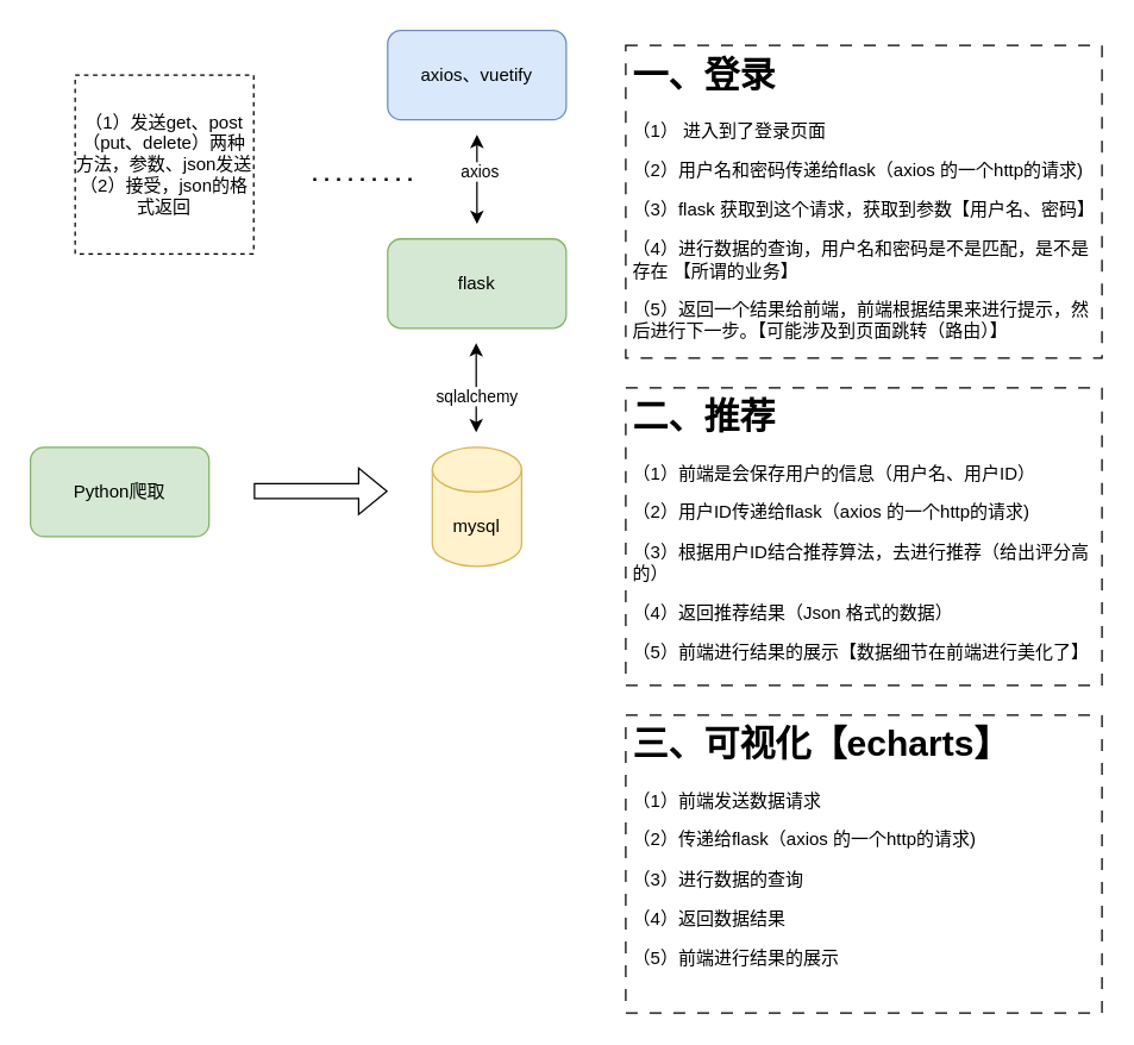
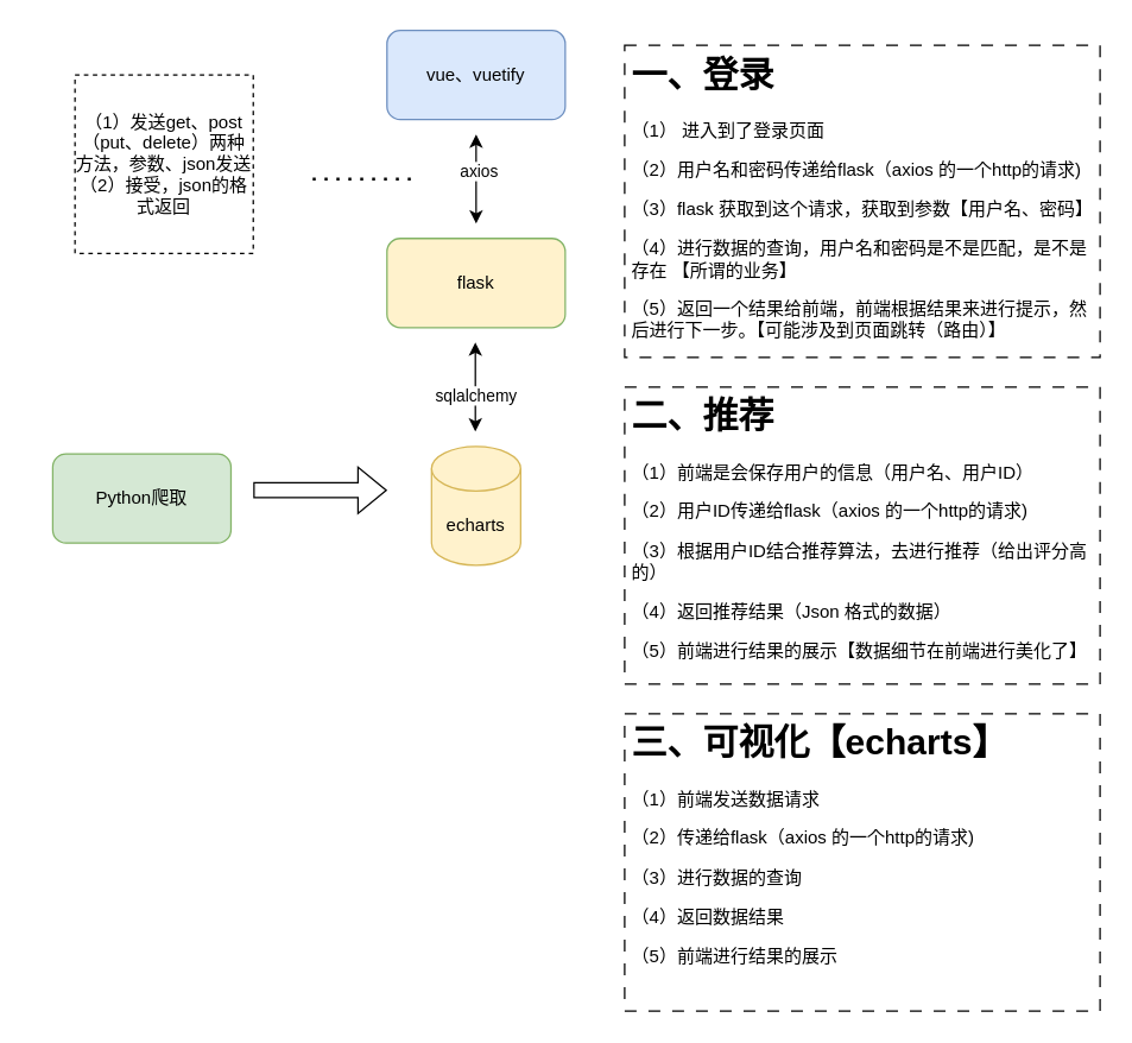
  <mxCell id="0" />
  <mxCell id="1" parent="0" />
- <mxCell id="2" value="axios、vuetify" style="rounded=1;whiteSpace=wrap;html=1;fillColor=#dae8fc;strokeColor=#6c8ebf;" vertex="1" parent="1"><mxGeometry x="260" y="20" width="120" height="60" as="geometry" /></mxCell>
- <mxCell id="3" value="flask" style="rounded=1;whiteSpace=wrap;html=1;fillColor=#d5e8d4;strokeColor=#82b366;" vertex="1" parent="1"><mxGeometry x="260" y="160" width="120" height="60" as="geometry" /></mxCell>
- <mxCell id="4" value="mysql" style="shape=cylinder3;whiteSpace=wrap;html=1;boundedLbl=1;backgroundOutline=1;size=15;fillColor=#fff2cc;strokeColor=#d6b656;" vertex="1" parent="1"><mxGeometry x="290" y="300" width="60" height="80" as="geometry" /></mxCell>
- <mxCell id="5" value="Python爬取" style="rounded=1;whiteSpace=wrap;html=1;fillColor=#d5e8d4;strokeColor=#82b366;" vertex="1" parent="1"><mxGeometry x="20" y="300" width="120" height="60" as="geometry" /></mxCell>
+ <mxCell id="2" value="vue、vuetify" style="rounded=1;whiteSpace=wrap;html=1;fillColor=#dae8fc;strokeColor=#6c8ebf;" vertex="1" parent="1"><mxGeometry x="260" y="20" width="120" height="60" as="geometry" /></mxCell>
+ <mxCell id="3" value="flask" style="rounded=1;whiteSpace=wrap;html=1;fillColor=#fff2cc;strokeColor=#82b366;" vertex="1" parent="1"><mxGeometry x="260" y="160" width="120" height="60" as="geometry" /></mxCell>
+ <mxCell id="4" value="echarts" style="shape=cylinder3;whiteSpace=wrap;html=1;boundedLbl=1;backgroundOutline=1;size=15;fillColor=#fff2cc;strokeColor=#d6b656;" vertex="1" parent="1"><mxGeometry x="290" y="300" width="60" height="80" as="geometry" /></mxCell>
+ <mxCell id="5" value="Python爬取" style="rounded=1;whiteSpace=wrap;html=1;fillColor=#d5e8d4;strokeColor=#82b366;" vertex="1" parent="1"><mxGeometry x="35" y="305" width="120" height="60" as="geometry" /></mxCell>
  <mxCell id="6" value="" style="shape=flexArrow;endArrow=classic;html=1;rounded=0;" edge="1" parent="1"><mxGeometry width="50" height="50" relative="1" as="geometry"><mxPoint x="170" y="329.5" as="sourcePoint" /><mxPoint x="260" y="329.5" as="targetPoint" /></mxGeometry></mxCell>
  <mxCell id="7" value="" style="endArrow=classic;startArrow=classic;html=1;rounded=0;" edge="1" parent="1"><mxGeometry width="50" height="50" relative="1" as="geometry"><mxPoint x="319.5" y="290" as="sourcePoint" /><mxPoint x="319.5" y="230" as="targetPoint" /></mxGeometry></mxCell>
  <mxCell id="8" value="sqlalchemy" style="edgeLabel;html=1;align=center;verticalAlign=middle;resizable=0;points=[];" vertex="1" connectable="0" parent="7"><mxGeometry x="-0.15" y="1" relative="1" as="geometry"><mxPoint x="1" y="1" as="offset" /></mxGeometry></mxCell>
  <mxCell id="9" value="" style="endArrow=classic;startArrow=classic;html=1;rounded=0;" edge="1" parent="1"><mxGeometry width="50" height="50" relative="1" as="geometry"><mxPoint x="320" y="150" as="sourcePoint" /><mxPoint x="320" y="90" as="targetPoint" /></mxGeometry></mxCell>
  <mxCell id="10" value="axios" style="edgeLabel;html=1;align=center;verticalAlign=middle;resizable=0;points=[];" vertex="1" connectable="0" parent="9"><mxGeometry x="0.2" y="-1" relative="1" as="geometry"><mxPoint as="offset" /></mxGeometry></mxCell>
  <mxCell id="11" value="&lt;h1&gt;一、登录&lt;/h1&gt;&lt;p&gt;（1） 进入到了登录页面&lt;/p&gt;&lt;p&gt;（2）用户名和密码传递给flask（axios 的一个http的请求)&lt;/p&gt;&lt;p&gt;（3）flask 获取到这个请求，获取到参数【用户名、密码】&lt;/p&gt;&lt;p&gt;（4）进行数据的查询，用户名和密码是不是匹配，是不是存在 【所谓的业务】&amp;nbsp;&lt;/p&gt;&lt;p&gt;（5）返回一个结果给前端，前端根据结果来进行提示，然后进行下一步。【可能涉及到页面跳转（路由）】&lt;/p&gt;" style="text;html=1;strokeColor=default;fillColor=none;spacing=5;spacingTop=-20;whiteSpace=wrap;overflow=hidden;rounded=0;dashed=1;dashPattern=8 8;" vertex="1" parent="1"><mxGeometry x="420" y="30" width="320" height="210" as="geometry" /></mxCell>
  <mxCell id="12" value="" style="endArrow=none;dashed=1;html=1;dashPattern=1 3;strokeWidth=2;rounded=0;" edge="1" parent="1"><mxGeometry width="50" height="50" relative="1" as="geometry"><mxPoint x="210" y="120" as="sourcePoint" /><mxPoint x="280" y="120" as="targetPoint" /></mxGeometry></mxCell>
  <mxCell id="13" value="（1）发送get、post（put、delete）两种方法，参数、json发送&lt;br&gt;（2）接受，json的格式返回" style="rounded=0;whiteSpace=wrap;html=1;dashed=1;" vertex="1" parent="1"><mxGeometry x="50" y="50" width="120" height="120" as="geometry" /></mxCell>
  <mxCell id="14" value="&lt;h1&gt;二、推荐&lt;/h1&gt;&lt;p&gt;（1）前端是会保存用户的信息（用户名、用户ID）&lt;/p&gt;&lt;p&gt;（2）用户ID传递给flask（axios 的一个http的请求)&lt;/p&gt;&lt;p&gt;（3）根据用户ID结合推荐算法，去进行推荐（给出评分高的）&lt;/p&gt;&lt;p&gt;（4）返回推荐结果（Json 格式的数据）&lt;/p&gt;&lt;p&gt;（5）前端进行结果的展示【数据细节在前端进行美化了】&lt;/p&gt;" style="text;html=1;strokeColor=default;fillColor=none;spacing=5;spacingTop=-20;whiteSpace=wrap;overflow=hidden;rounded=0;dashed=1;dashPattern=8 8;" vertex="1" parent="1"><mxGeometry x="420" y="260" width="320" height="200" as="geometry" /></mxCell>
  <mxCell id="15" value="&lt;h1&gt;三、可视化【echarts】&lt;/h1&gt;&lt;p&gt;（1）前端发送数据请求&lt;/p&gt;&lt;p&gt;（2）传递给flask（axios 的一个http的请求)&lt;/p&gt;&lt;p&gt;（3）进行数据的查询&lt;/p&gt;&lt;p&gt;（4）返回数据结果&lt;/p&gt;&lt;p&gt;（5）前端进行结果的展示&lt;/p&gt;" style="text;html=1;strokeColor=default;fillColor=none;spacing=5;spacingTop=-20;whiteSpace=wrap;overflow=hidden;rounded=0;dashed=1;dashPattern=8 8;" vertex="1" parent="1"><mxGeometry x="420" y="480" width="320" height="200" as="geometry" /></mxCell>
